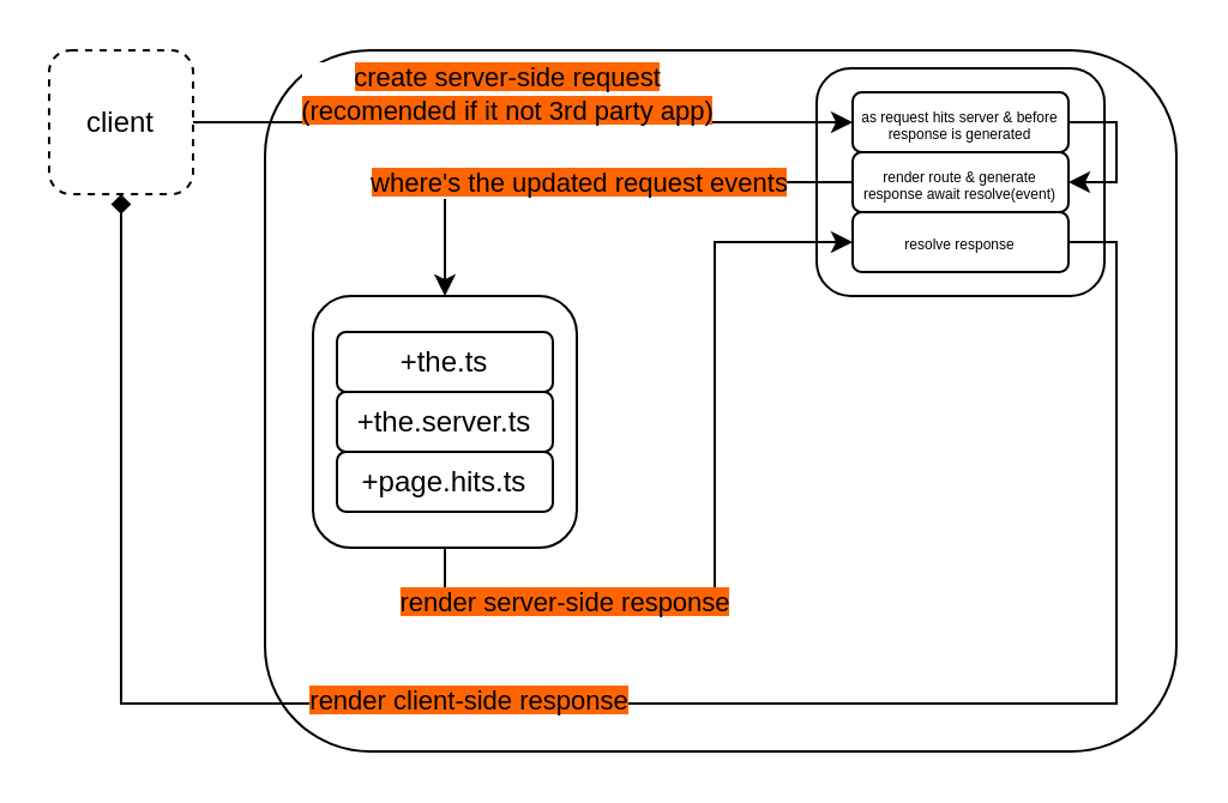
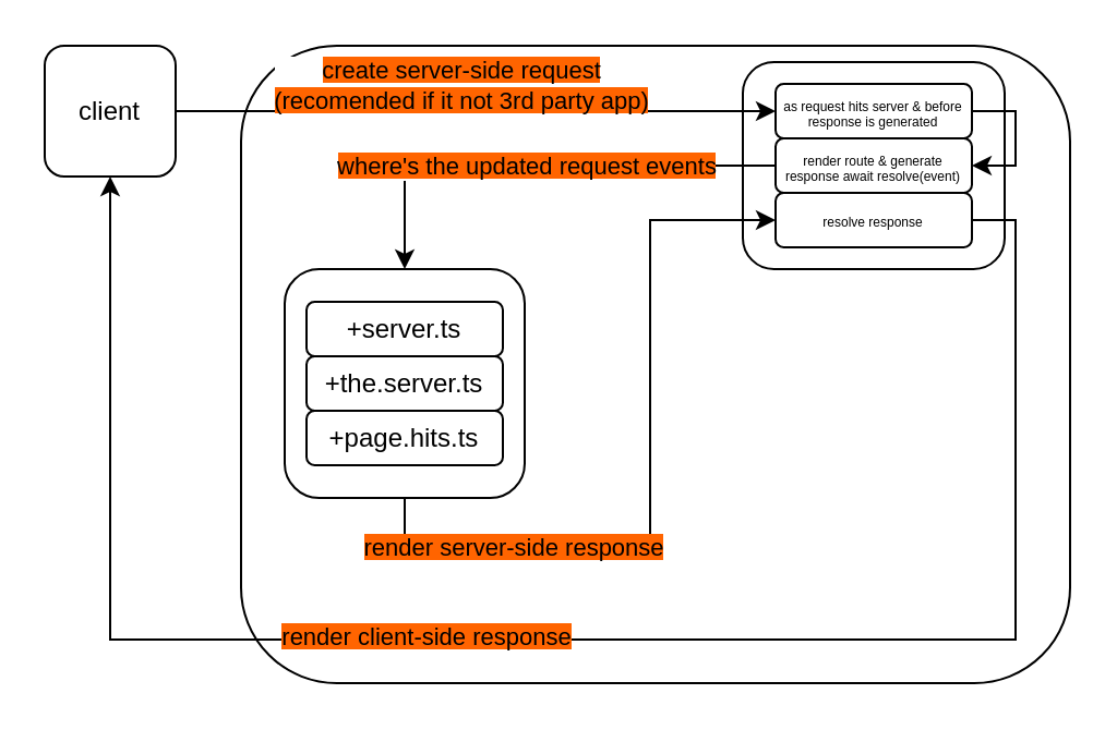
  <mxCell id="0" />
  <mxCell id="1" parent="0" />
  <mxCell id="2" value="" style="rounded=1;whiteSpace=wrap;html=1;" vertex="1" parent="1"><mxGeometry x="110" y="20.5" width="380" height="292.5" as="geometry" /></mxCell>
  <mxCell id="3" value="" style="rounded=1;whiteSpace=wrap;html=1;" vertex="1" parent="1"><mxGeometry x="340" y="28" width="120" height="95" as="geometry" /></mxCell>
  <mxCell id="4" style="edgeStyle=orthogonalEdgeStyle;rounded=0;orthogonalLoop=1;jettySize=auto;html=1;exitX=1;exitY=0.5;exitDx=0;exitDy=0;" edge="1" parent="1" source="6" target="14"><mxGeometry relative="1" as="geometry"><Array as="points" /></mxGeometry></mxCell>
  <mxCell id="5" value="&lt;span style=&quot;background-color: rgb(255, 100, 0);&quot;&gt;create server-side request&lt;br&gt;(recomended if it not 3rd party app)&lt;/span&gt;" style="edgeLabel;html=1;align=center;verticalAlign=middle;resizable=0;points=[];" vertex="1" connectable="0" parent="4"><mxGeometry x="-0.374" relative="1" as="geometry"><mxPoint x="44" y="-12" as="offset" /></mxGeometry></mxCell>
- <mxCell id="6" value="client" style="rounded=1;whiteSpace=wrap;html=1;dashed=1;" vertex="1" parent="1"><mxGeometry x="20" y="20.5" width="60" height="60" as="geometry" /></mxCell>
+ <mxCell id="6" value="client" style="rounded=1;whiteSpace=wrap;html=1;" vertex="1" parent="1"><mxGeometry x="20" y="20.5" width="60" height="60" as="geometry" /></mxCell>
  <mxCell id="7" style="edgeStyle=orthogonalEdgeStyle;rounded=0;orthogonalLoop=1;jettySize=auto;html=1;entryX=0;entryY=0.5;entryDx=0;entryDy=0;exitX=0.5;exitY=1;exitDx=0;exitDy=0;" edge="1" parent="1" source="9" target="20"><mxGeometry relative="1" as="geometry"><mxPoint x="185" y="356.636" as="targetPoint" /></mxGeometry></mxCell>
  <mxCell id="8" value="&lt;span style=&quot;background-color: rgb(255, 100, 0);&quot;&gt;render server-side response&lt;/span&gt;" style="edgeLabel;html=1;align=center;verticalAlign=middle;resizable=0;points=[];" vertex="1" connectable="0" parent="7"><mxGeometry x="-0.59" y="-2" relative="1" as="geometry"><mxPoint as="offset" /></mxGeometry></mxCell>
  <mxCell id="9" value="" style="rounded=1;whiteSpace=wrap;html=1;" vertex="1" parent="1"><mxGeometry x="130" y="123" width="110" height="105" as="geometry" /></mxCell>
- <mxCell id="10" value="+the.ts" style="rounded=1;whiteSpace=wrap;html=1;" vertex="1" parent="1"><mxGeometry x="140" y="138" width="90" height="25" as="geometry" /></mxCell>
+ <mxCell id="10" value="+server.ts" style="rounded=1;whiteSpace=wrap;html=1;" vertex="1" parent="1"><mxGeometry x="140" y="138" width="90" height="25" as="geometry" /></mxCell>
  <mxCell id="11" value="+the.server.ts" style="rounded=1;whiteSpace=wrap;html=1;" vertex="1" parent="1"><mxGeometry x="140" y="163" width="90" height="25" as="geometry" /></mxCell>
  <mxCell id="12" value="+page.hits.ts" style="rounded=1;whiteSpace=wrap;html=1;" vertex="1" parent="1"><mxGeometry x="140" y="188" width="90" height="25" as="geometry" /></mxCell>
  <mxCell id="13" style="edgeStyle=orthogonalEdgeStyle;rounded=0;orthogonalLoop=1;jettySize=auto;html=1;exitX=1;exitY=0.5;exitDx=0;exitDy=0;entryX=1;entryY=0.5;entryDx=0;entryDy=0;" edge="1" parent="1" source="14" target="17"><mxGeometry relative="1" as="geometry"><mxPoint x="465" y="13" as="targetPoint" /><Array as="points"><mxPoint x="465" y="50" /><mxPoint x="465" y="76" /></Array></mxGeometry></mxCell>
  <mxCell id="14" value="&lt;p style=&quot;line-height: 40%;&quot;&gt;&lt;font style=&quot;font-size: 6px;&quot;&gt;as request hits server &amp;amp; before response is generated&lt;/font&gt;&lt;/p&gt;" style="rounded=1;whiteSpace=wrap;html=1;" vertex="1" parent="1"><mxGeometry x="355" y="38" width="90" height="25" as="geometry" /></mxCell>
  <mxCell id="15" style="edgeStyle=orthogonalEdgeStyle;rounded=0;orthogonalLoop=1;jettySize=auto;html=1;exitX=0;exitY=0.5;exitDx=0;exitDy=0;entryX=0.5;entryY=0;entryDx=0;entryDy=0;" edge="1" parent="1" source="17" target="9"><mxGeometry relative="1" as="geometry" /></mxCell>
  <mxCell id="16" value="&lt;span style=&quot;background-color: rgb(255, 100, 0);&quot;&gt;where's the updated request events&lt;/span&gt;" style="edgeLabel;html=1;align=center;verticalAlign=middle;resizable=0;points=[];fillColor=#FF8000;strokeColor=#FF8000;" vertex="1" connectable="0" parent="15"><mxGeometry x="0.113" y="1" relative="1" as="geometry"><mxPoint x="6" y="-1" as="offset" /></mxGeometry></mxCell>
  <mxCell id="17" value="&lt;p style=&quot;line-height: 40%;&quot;&gt;&lt;font style=&quot;font-size: 6px;&quot;&gt;render route &amp;amp; generate response await resolve(event)&lt;/font&gt;&lt;/p&gt;" style="rounded=1;whiteSpace=wrap;html=1;" vertex="1" parent="1"><mxGeometry x="355" y="63" width="90" height="25" as="geometry" /></mxCell>
- <mxCell id="18" style="edgeStyle=orthogonalEdgeStyle;rounded=0;orthogonalLoop=1;jettySize=auto;html=1;exitX=1;exitY=0.5;exitDx=0;exitDy=0;entryX=0.5;entryY=1;entryDx=0;entryDy=0;endArrow=diamond;" edge="1" parent="1" source="20" target="6"><mxGeometry relative="1" as="geometry"><Array as="points"><mxPoint x="465" y="100" /><mxPoint x="465" y="293" /><mxPoint x="50" y="293" /></Array></mxGeometry></mxCell>
+ <mxCell id="18" style="edgeStyle=orthogonalEdgeStyle;rounded=0;orthogonalLoop=1;jettySize=auto;html=1;exitX=1;exitY=0.5;exitDx=0;exitDy=0;entryX=0.5;entryY=1;entryDx=0;entryDy=0;" edge="1" parent="1" source="20" target="6"><mxGeometry relative="1" as="geometry"><Array as="points"><mxPoint x="465" y="100" /><mxPoint x="465" y="293" /><mxPoint x="50" y="293" /></Array></mxGeometry></mxCell>
  <mxCell id="19" value="&lt;span style=&quot;background-color: rgb(255, 100, 0);&quot;&gt;render client-side response&lt;/span&gt;" style="edgeLabel;html=1;align=center;verticalAlign=middle;resizable=0;points=[];" vertex="1" connectable="0" parent="18"><mxGeometry x="0.151" y="-2" relative="1" as="geometry"><mxPoint as="offset" /></mxGeometry></mxCell>
  <mxCell id="20" value="&lt;p style=&quot;line-height: 40%;&quot;&gt;&lt;font style=&quot;font-size: 6px;&quot;&gt;resolve response&lt;/font&gt;&lt;/p&gt;" style="rounded=1;whiteSpace=wrap;html=1;" vertex="1" parent="1"><mxGeometry x="355" y="88" width="90" height="25" as="geometry" /></mxCell>
